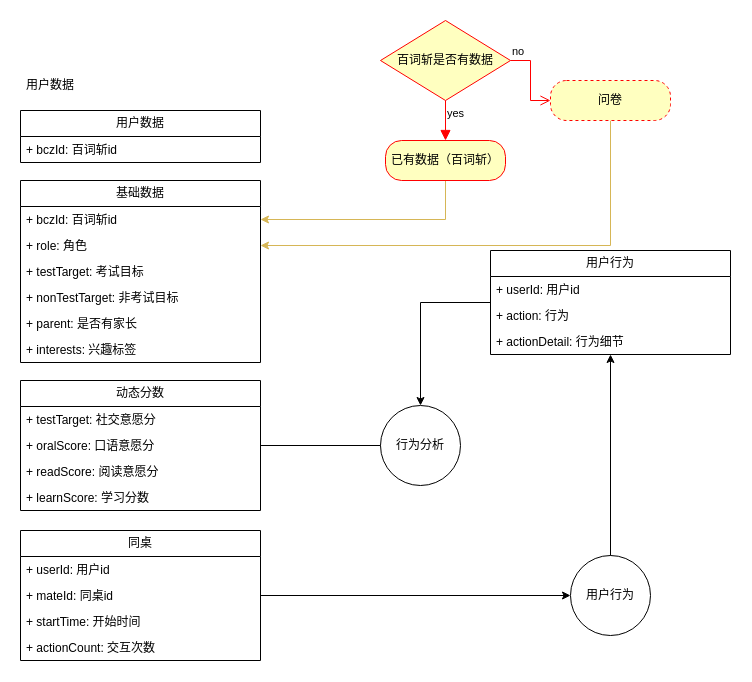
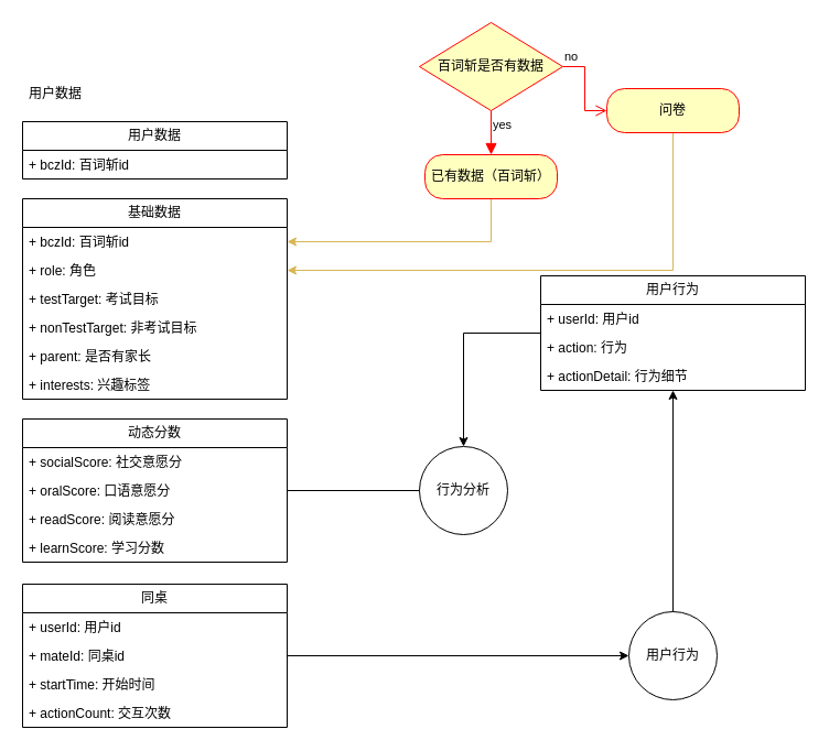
  <mxCell id="0" />
  <mxCell id="1" parent="0" />
  <mxCell id="2" value="基础数据" style="swimlane;fontStyle=0;childLayout=stackLayout;horizontal=1;startSize=26;fillColor=none;horizontalStack=0;resizeParent=1;resizeParentMax=0;resizeLast=0;collapsible=1;marginBottom=0;whiteSpace=wrap;html=1;" vertex="1" parent="1"><mxGeometry x="20" y="180" width="240" height="182" as="geometry" /></mxCell>
  <mxCell id="3" value="+ bczId: 百词斩id" style="text;strokeColor=none;fillColor=none;align=left;verticalAlign=top;spacingLeft=4;spacingRight=4;overflow=hidden;rotatable=0;points=[[0,0.5],[1,0.5]];portConstraint=eastwest;whiteSpace=wrap;html=1;" vertex="1" parent="2"><mxGeometry y="26" width="240" height="26" as="geometry" /></mxCell>
  <mxCell id="4" value="+ role: 角色" style="text;strokeColor=none;fillColor=none;align=left;verticalAlign=top;spacingLeft=4;spacingRight=4;overflow=hidden;rotatable=0;points=[[0,0.5],[1,0.5]];portConstraint=eastwest;whiteSpace=wrap;html=1;" vertex="1" parent="2"><mxGeometry y="52" width="240" height="26" as="geometry" /></mxCell>
  <mxCell id="5" value="+ testTarget: 考试目标" style="text;strokeColor=none;fillColor=none;align=left;verticalAlign=top;spacingLeft=4;spacingRight=4;overflow=hidden;rotatable=0;points=[[0,0.5],[1,0.5]];portConstraint=eastwest;whiteSpace=wrap;html=1;" vertex="1" parent="2"><mxGeometry y="78" width="240" height="26" as="geometry" /></mxCell>
  <mxCell id="6" value="+ nonTestTarget: 非考试目标" style="text;strokeColor=none;fillColor=none;align=left;verticalAlign=top;spacingLeft=4;spacingRight=4;overflow=hidden;rotatable=0;points=[[0,0.5],[1,0.5]];portConstraint=eastwest;whiteSpace=wrap;html=1;" vertex="1" parent="2"><mxGeometry y="104" width="240" height="26" as="geometry" /></mxCell>
  <mxCell id="7" value="+ parent: 是否有家长" style="text;strokeColor=none;fillColor=none;align=left;verticalAlign=top;spacingLeft=4;spacingRight=4;overflow=hidden;rotatable=0;points=[[0,0.5],[1,0.5]];portConstraint=eastwest;whiteSpace=wrap;html=1;" vertex="1" parent="2"><mxGeometry y="130" width="240" height="26" as="geometry" /></mxCell>
  <mxCell id="8" value="+ interests: 兴趣标签" style="text;strokeColor=none;fillColor=none;align=left;verticalAlign=top;spacingLeft=4;spacingRight=4;overflow=hidden;rotatable=0;points=[[0,0.5],[1,0.5]];portConstraint=eastwest;whiteSpace=wrap;html=1;" vertex="1" parent="2"><mxGeometry y="156" width="240" height="26" as="geometry" /></mxCell>
  <mxCell id="9" value="用户数据" style="swimlane;fontStyle=0;childLayout=stackLayout;horizontal=1;startSize=26;fillColor=none;horizontalStack=0;resizeParent=1;resizeParentMax=0;resizeLast=0;collapsible=1;marginBottom=0;whiteSpace=wrap;html=1;" vertex="1" parent="1"><mxGeometry x="20" y="110" width="240" height="52" as="geometry" /></mxCell>
  <mxCell id="10" value="+ bczId: 百词斩id" style="text;strokeColor=none;fillColor=none;align=left;verticalAlign=top;spacingLeft=4;spacingRight=4;overflow=hidden;rotatable=0;points=[[0,0.5],[1,0.5]];portConstraint=eastwest;whiteSpace=wrap;html=1;" vertex="1" parent="9"><mxGeometry y="26" width="240" height="26" as="geometry" /></mxCell>
  <mxCell id="11" value="用户数据" style="text;html=1;align=center;verticalAlign=middle;whiteSpace=wrap;rounded=0;" vertex="1" parent="1"><mxGeometry x="20" y="70" width="60" height="30" as="geometry" /></mxCell>
  <mxCell id="12" value="动态分数" style="swimlane;fontStyle=0;childLayout=stackLayout;horizontal=1;startSize=26;fillColor=none;horizontalStack=0;resizeParent=1;resizeParentMax=0;resizeLast=0;collapsible=1;marginBottom=0;whiteSpace=wrap;html=1;" vertex="1" parent="1"><mxGeometry x="20" y="380" width="240" height="130" as="geometry" /></mxCell>
- <mxCell id="13" value="+ testTarget: 社交意愿分" style="text;strokeColor=none;fillColor=none;align=left;verticalAlign=top;spacingLeft=4;spacingRight=4;overflow=hidden;rotatable=0;points=[[0,0.5],[1,0.5]];portConstraint=eastwest;whiteSpace=wrap;html=1;" vertex="1" parent="12"><mxGeometry y="26" width="240" height="26" as="geometry" /></mxCell>
+ <mxCell id="13" value="+ socialScore: 社交意愿分" style="text;strokeColor=none;fillColor=none;align=left;verticalAlign=top;spacingLeft=4;spacingRight=4;overflow=hidden;rotatable=0;points=[[0,0.5],[1,0.5]];portConstraint=eastwest;whiteSpace=wrap;html=1;" vertex="1" parent="12"><mxGeometry y="26" width="240" height="26" as="geometry" /></mxCell>
  <mxCell id="14" value="+ oralScore: 口语意愿分" style="text;strokeColor=none;fillColor=none;align=left;verticalAlign=top;spacingLeft=4;spacingRight=4;overflow=hidden;rotatable=0;points=[[0,0.5],[1,0.5]];portConstraint=eastwest;whiteSpace=wrap;html=1;" vertex="1" parent="12"><mxGeometry y="52" width="240" height="26" as="geometry" /></mxCell>
  <mxCell id="15" value="+ readScore: 阅读意愿分" style="text;strokeColor=none;fillColor=none;align=left;verticalAlign=top;spacingLeft=4;spacingRight=4;overflow=hidden;rotatable=0;points=[[0,0.5],[1,0.5]];portConstraint=eastwest;whiteSpace=wrap;html=1;" vertex="1" parent="12"><mxGeometry y="78" width="240" height="26" as="geometry" /></mxCell>
  <mxCell id="16" value="+ learnScore: 学习分数" style="text;strokeColor=none;fillColor=none;align=left;verticalAlign=top;spacingLeft=4;spacingRight=4;overflow=hidden;rotatable=0;points=[[0,0.5],[1,0.5]];portConstraint=eastwest;whiteSpace=wrap;html=1;" vertex="1" parent="12"><mxGeometry y="104" width="240" height="26" as="geometry" /></mxCell>
  <mxCell id="17" value="" style="edgeStyle=orthogonalEdgeStyle;rounded=0;orthogonalLoop=1;jettySize=auto;html=1;" edge="1" parent="1" source="18" target="38"><mxGeometry relative="1" as="geometry" /></mxCell>
  <mxCell id="18" value="同桌" style="swimlane;fontStyle=0;childLayout=stackLayout;horizontal=1;startSize=26;fillColor=none;horizontalStack=0;resizeParent=1;resizeParentMax=0;resizeLast=0;collapsible=1;marginBottom=0;whiteSpace=wrap;html=1;" vertex="1" parent="1"><mxGeometry x="20" y="530" width="240" height="130" as="geometry" /></mxCell>
  <mxCell id="19" value="+ userId: 用户id" style="text;strokeColor=none;fillColor=none;align=left;verticalAlign=top;spacingLeft=4;spacingRight=4;overflow=hidden;rotatable=0;points=[[0,0.5],[1,0.5]];portConstraint=eastwest;whiteSpace=wrap;html=1;" vertex="1" parent="18"><mxGeometry y="26" width="240" height="26" as="geometry" /></mxCell>
  <mxCell id="20" value="+ mateId: 同桌id" style="text;strokeColor=none;fillColor=none;align=left;verticalAlign=top;spacingLeft=4;spacingRight=4;overflow=hidden;rotatable=0;points=[[0,0.5],[1,0.5]];portConstraint=eastwest;whiteSpace=wrap;html=1;" vertex="1" parent="18"><mxGeometry y="52" width="240" height="26" as="geometry" /></mxCell>
  <mxCell id="21" value="+ startTime: 开始时间" style="text;strokeColor=none;fillColor=none;align=left;verticalAlign=top;spacingLeft=4;spacingRight=4;overflow=hidden;rotatable=0;points=[[0,0.5],[1,0.5]];portConstraint=eastwest;whiteSpace=wrap;html=1;" vertex="1" parent="18"><mxGeometry y="78" width="240" height="26" as="geometry" /></mxCell>
  <mxCell id="22" value="+ actionCount: 交互次数" style="text;strokeColor=none;fillColor=none;align=left;verticalAlign=top;spacingLeft=4;spacingRight=4;overflow=hidden;rotatable=0;points=[[0,0.5],[1,0.5]];portConstraint=eastwest;whiteSpace=wrap;html=1;" vertex="1" parent="18"><mxGeometry y="104" width="240" height="26" as="geometry" /></mxCell>
  <mxCell id="23" style="edgeStyle=orthogonalEdgeStyle;rounded=0;orthogonalLoop=1;jettySize=auto;html=1;entryX=1;entryY=0.5;entryDx=0;entryDy=0;fillColor=#fff2cc;strokeColor=#d6b656;" edge="1" parent="1" source="24" target="4"><mxGeometry relative="1" as="geometry" /></mxCell>
- <mxCell id="24" value="问卷" style="rounded=1;whiteSpace=wrap;html=1;arcSize=40;fontColor=#000000;fillColor=#ffffc0;strokeColor=#ff0000;dashed=1;" vertex="1" parent="1"><mxGeometry x="550" y="80" width="120" height="40" as="geometry" /></mxCell>
+ <mxCell id="24" value="问卷" style="rounded=1;whiteSpace=wrap;html=1;arcSize=40;fontColor=#000000;fillColor=#ffffc0;strokeColor=#ff0000;" vertex="1" parent="1"><mxGeometry x="550" y="80" width="120" height="40" as="geometry" /></mxCell>
  <mxCell id="25" style="edgeStyle=orthogonalEdgeStyle;rounded=0;orthogonalLoop=1;jettySize=auto;html=1;entryX=1;entryY=0.5;entryDx=0;entryDy=0;fillColor=#fff2cc;strokeColor=#d6b656;" edge="1" parent="1" source="26" target="3"><mxGeometry relative="1" as="geometry" /></mxCell>
  <mxCell id="26" value="已有数据（百词斩）" style="rounded=1;whiteSpace=wrap;html=1;arcSize=40;fontColor=#000000;fillColor=#ffffc0;strokeColor=#ff0000;" vertex="1" parent="1"><mxGeometry x="385" y="140" width="120" height="40" as="geometry" /></mxCell>
  <mxCell id="27" value="" style="edgeStyle=orthogonalEdgeStyle;rounded=0;orthogonalLoop=1;jettySize=auto;html=1;" edge="1" parent="1" source="28" target="36"><mxGeometry relative="1" as="geometry" /></mxCell>
  <mxCell id="28" value="用户行为" style="swimlane;fontStyle=0;childLayout=stackLayout;horizontal=1;startSize=26;fillColor=none;horizontalStack=0;resizeParent=1;resizeParentMax=0;resizeLast=0;collapsible=1;marginBottom=0;whiteSpace=wrap;html=1;" vertex="1" parent="1"><mxGeometry x="490" y="250" width="240" height="104" as="geometry" /></mxCell>
  <mxCell id="29" value="+ userId: 用户id" style="text;strokeColor=none;fillColor=none;align=left;verticalAlign=top;spacingLeft=4;spacingRight=4;overflow=hidden;rotatable=0;points=[[0,0.5],[1,0.5]];portConstraint=eastwest;whiteSpace=wrap;html=1;" vertex="1" parent="28"><mxGeometry y="26" width="240" height="26" as="geometry" /></mxCell>
  <mxCell id="30" value="+ action: 行为" style="text;strokeColor=none;fillColor=none;align=left;verticalAlign=top;spacingLeft=4;spacingRight=4;overflow=hidden;rotatable=0;points=[[0,0.5],[1,0.5]];portConstraint=eastwest;whiteSpace=wrap;html=1;" vertex="1" parent="28"><mxGeometry y="52" width="240" height="26" as="geometry" /></mxCell>
  <mxCell id="31" value="+ actionDetail: 行为细节" style="text;strokeColor=none;fillColor=none;align=left;verticalAlign=top;spacingLeft=4;spacingRight=4;overflow=hidden;rotatable=0;points=[[0,0.5],[1,0.5]];portConstraint=eastwest;whiteSpace=wrap;html=1;" vertex="1" parent="28"><mxGeometry y="78" width="240" height="26" as="geometry" /></mxCell>
  <mxCell id="32" value="百词斩是否有数据" style="rhombus;whiteSpace=wrap;html=1;fontColor=#000000;fillColor=#ffffc0;strokeColor=#ff0000;" vertex="1" parent="1"><mxGeometry x="380" y="20" width="130" height="80" as="geometry" /></mxCell>
  <mxCell id="33" value="no" style="edgeStyle=orthogonalEdgeStyle;html=1;align=left;verticalAlign=bottom;endArrow=open;endSize=8;strokeColor=#ff0000;rounded=0;entryX=0;entryY=0.5;entryDx=0;entryDy=0;" edge="1" source="32" parent="1" target="24"><mxGeometry x="-1" relative="1" as="geometry"><mxPoint x="590" y="90" as="targetPoint" /></mxGeometry></mxCell>
  <mxCell id="34" value="yes" style="edgeStyle=orthogonalEdgeStyle;html=1;align=left;verticalAlign=top;endArrow=block;endSize=8;strokeColor=#ff0000;rounded=0;entryX=0.5;entryY=0;entryDx=0;entryDy=0;" edge="1" source="32" parent="1" target="26"><mxGeometry x="-1" relative="1" as="geometry"><mxPoint x="450" y="170" as="targetPoint" /></mxGeometry></mxCell>
  <mxCell id="35" style="edgeStyle=orthogonalEdgeStyle;rounded=0;orthogonalLoop=1;jettySize=auto;html=1;endArrow=none;" edge="1" parent="1" source="36" target="12"><mxGeometry relative="1" as="geometry" /></mxCell>
  <mxCell id="36" value="行为分析" style="ellipse;whiteSpace=wrap;html=1;fillColor=none;fontStyle=0;startSize=26;" vertex="1" parent="1"><mxGeometry x="380" y="405" width="80" height="80" as="geometry" /></mxCell>
  <mxCell id="37" style="edgeStyle=orthogonalEdgeStyle;rounded=0;orthogonalLoop=1;jettySize=auto;html=1;" edge="1" parent="1" source="38" target="28"><mxGeometry relative="1" as="geometry" /></mxCell>
  <mxCell id="38" value="用户行为" style="ellipse;whiteSpace=wrap;html=1;fillColor=none;fontStyle=0;startSize=26;" vertex="1" parent="1"><mxGeometry x="570" y="555" width="80" height="80" as="geometry" /></mxCell>
